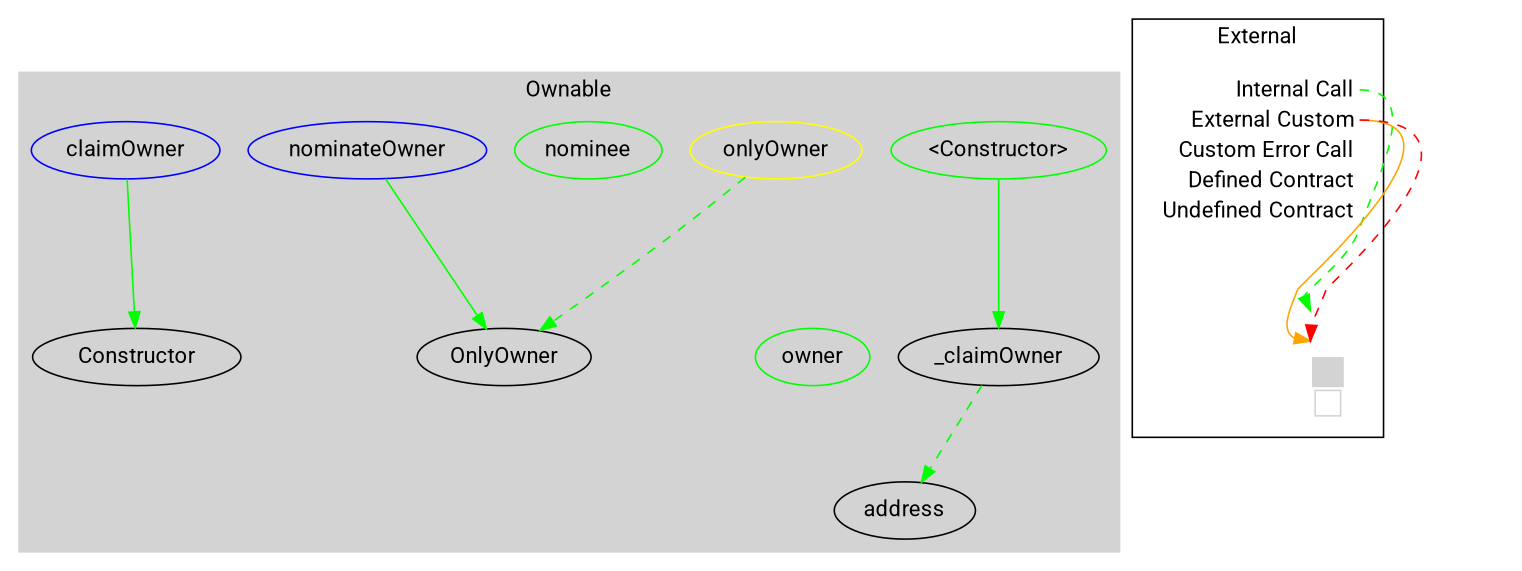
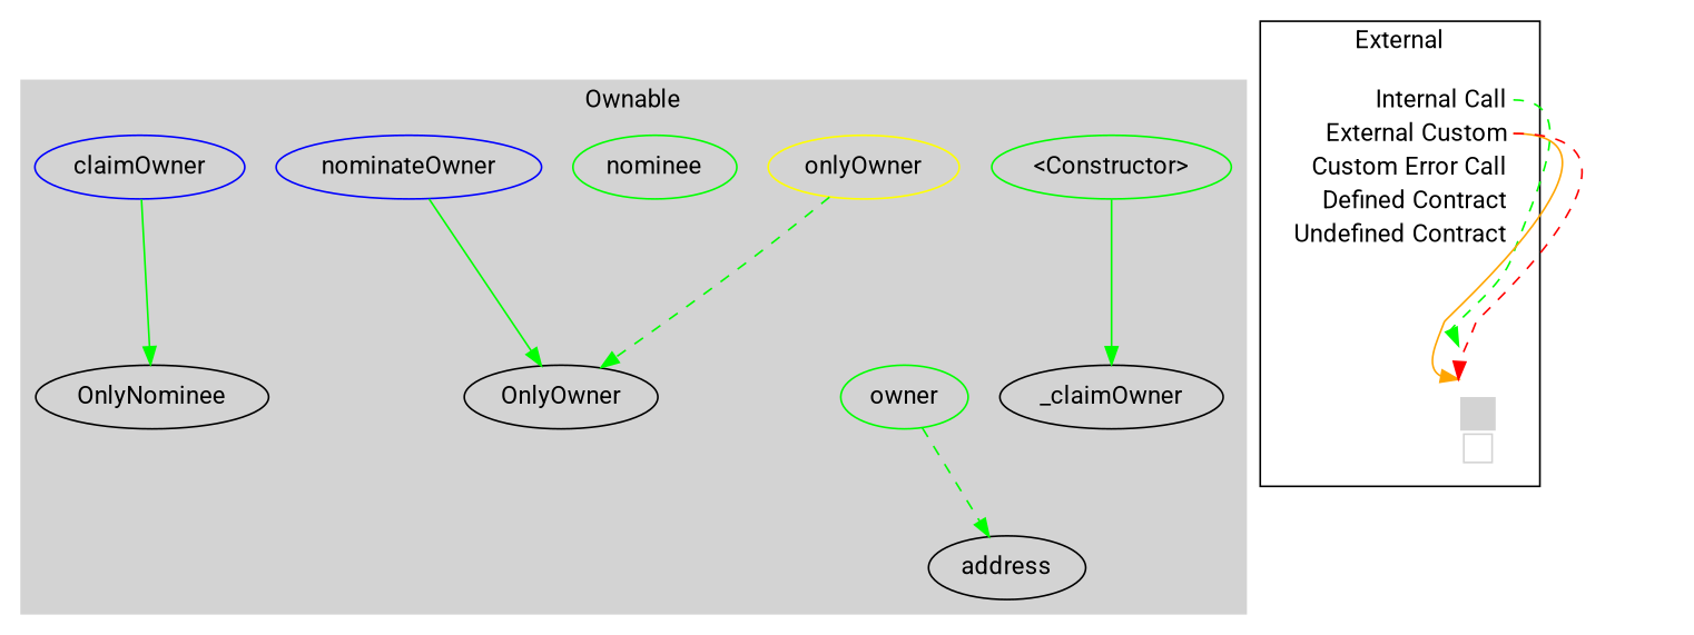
  digraph {
    compound=true
    fontname=Roboto
    rankdir=TB
    node [fontname=Roboto]
    edge [color=green fontname=Roboto style=solid]
    n1 [color=green label="<Constructor>"]
    n2 [color=yellow label=onlyOwner]
    n3 [color=green label=owner]
    n4 [color=green label=nominee]
    n5 [color=blue label=nominateOwner]
    n6 [color=blue label=claimOwner]
    n7 [label=_claimOwner]
    n8 [label=OnlyOwner]
-   n9 [label=Constructor]
+   n9 [label=OnlyNominee]
    n10 [label=address]
    n11 [label=<<table border="0" cellpadding="2" cellspacing="0" cellborder="0">   <tr><td align="right" port="i1">Internal Call</td></tr>   <tr><td align="right" port="i2">External Custom</td></tr>   <tr><td align="right" port="i2">Custom Error Call</td></tr>   <tr><td align="right" port="i3">Defined Contract</td></tr>   <tr><td align="right" port="i4">Undefined Contract</td></tr>   </table>> shape=plaintext]
    n12 [label=<<table border="0" cellpadding="2" cellspacing="0" cellborder="0">   <tr><td port="i1">&nbsp;&nbsp;&nbsp;</td></tr>   <tr><td port="i2">&nbsp;&nbsp;&nbsp;</td></tr>   <tr><td port="i3" bgcolor="lightgray">&nbsp;&nbsp;&nbsp;</td></tr>   <tr><td port="i4">     <table border="1" cellborder="0" cellspacing="0" cellpadding="7" color="lightgray">       <tr>        <td></td>       </tr>      </table>   </td></tr>   </table>> shape=plaintext]
    subgraph cluster_1 {
      bgcolor=lightgray
      color=lightgray
      label=Ownable
      style=filled
      n1
      n2
      n3
      n4
      n5
      n6
      n7
      n8
      n9
      n10
    }
    subgraph cluster_2 {
      label=External
      n11
      n12
    }
    n1 -> n7
    n2 -> n8 [style=dashed]
    n5 -> n8
    n6 -> n9
-   n7 -> n10 [style=dashed]
+   n3 -> n10 [style=dashed]
    n11 -> n12 [headport="i1:w" style=dashed tailport="i1:e"]
    n11 -> n12 [color=orange headport="i2:w" tailport="i2:e"]
    n11 -> n12 [color=red headport="i2:w" style=dashed tailport="i2:e"]
  }
